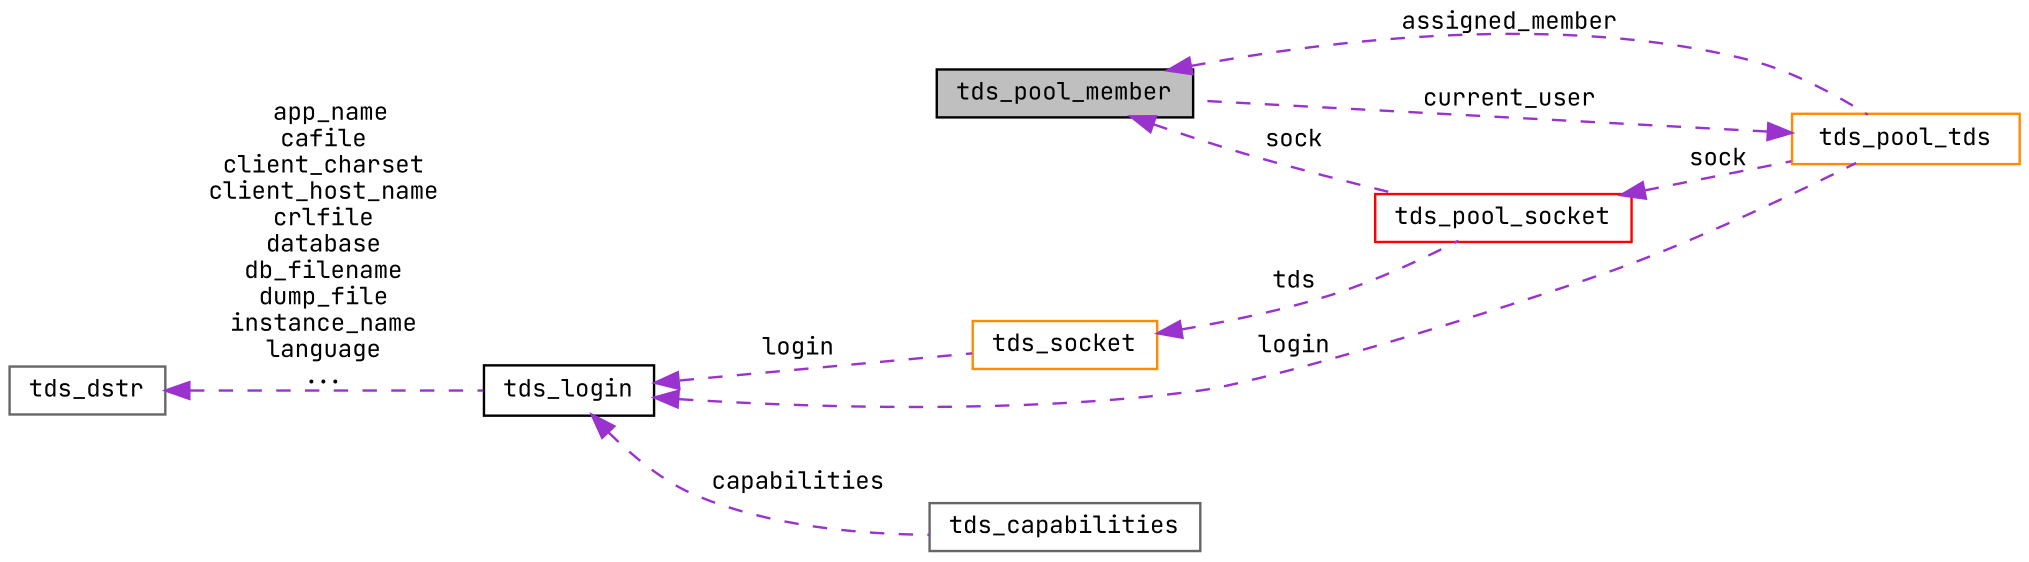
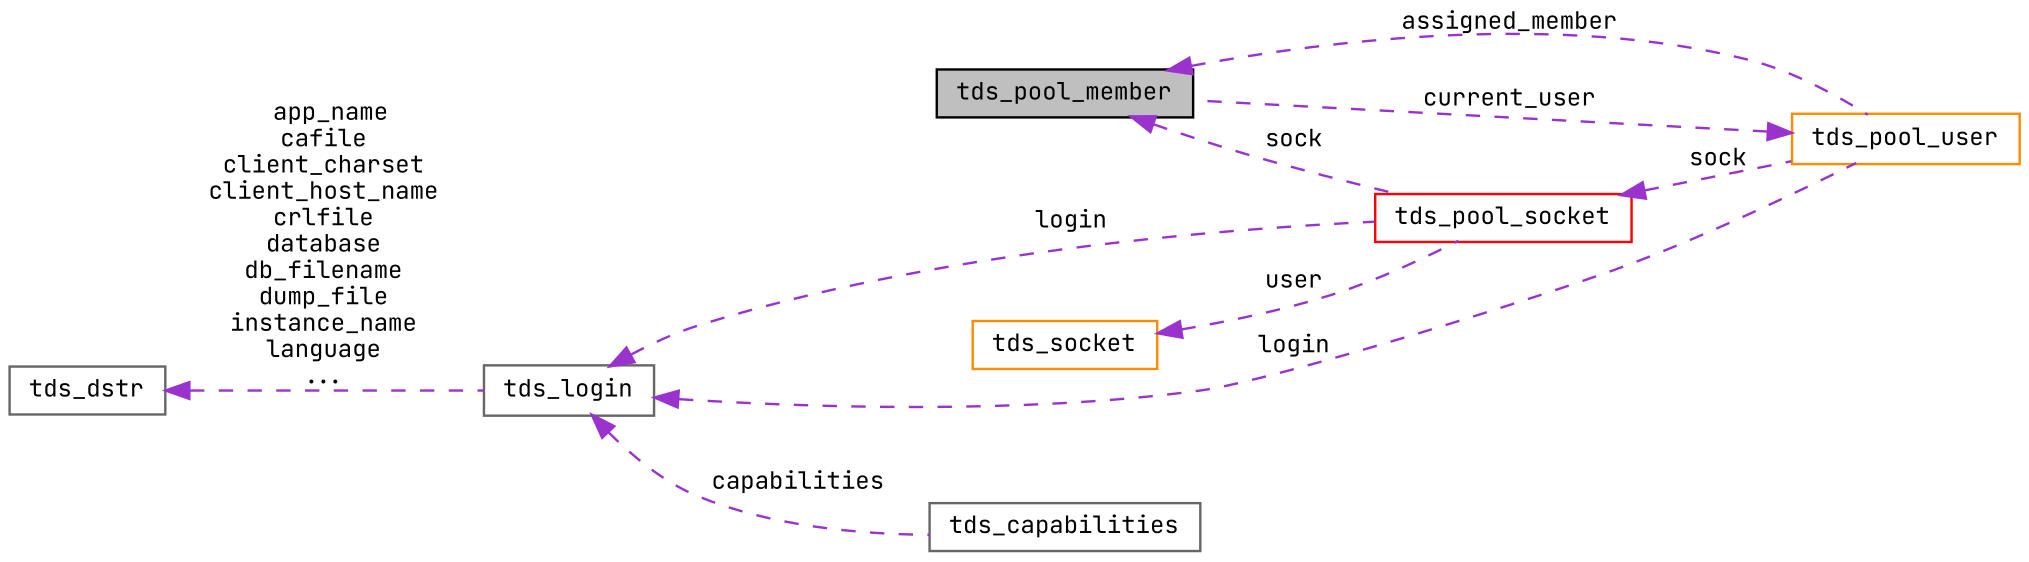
  digraph {
    fontname="JetBrains Mono"
    rankdir=LR
    node [color=black fillcolor=white fontname="JetBrains Mono" fontsize=10 shape=record style=filled]
    edge [color=darkorchid3 dir=back fontname="JetBrains Mono" fontsize=10 labelfontname=Helvetica labelfontsize=10 style=dashed]
    n1 [fillcolor=grey75 fontcolor=black height=0.2 label=tds_pool_member width=0.4]
-   n2 [color=darkorange height=0.2 label=tds_pool_tds width=0.4]
+   n2 [color=darkorange height=0.2 label=tds_pool_user width=0.4]
    n3 [color=red height=0.2 label=tds_pool_socket width=0.4]
-   n4 [height=0.2 label=tds_login width=0.4]
+   n4 [color=gray40 height=0.2 label=tds_login width=0.4]
    n5 [color=darkorange height=0.2 label=tds_socket width=0.4]
    n6 [color=gray40 height=0.2 label=tds_capabilities width=0.4]
    n7 [color=gray40 height=0.2 label=tds_dstr width=0.4]
    n1 -> n2 [label=" assigned_member"]
    n1 -> n3 [label=" sock"]
    n2 -> n1 [label=" current_user"]
    n3 -> n2 [label=" sock"]
    n4 -> n2 [label=" login"]
-   n4 -> n5 [label=" login"]
+   n4 -> n3 [label=" login"]
    n4 -> n6 [label=" capabilities"]
-   n5 -> n3 [label=" tds"]
+   n5 -> n3 [label=" user"]
    n7 -> n4 [label=" app_name\ncafile\nclient_charset\nclient_host_name\ncrlfile\ndatabase\ndb_filename\ndump_file\ninstance_name\nlanguage\n..."]
  }
